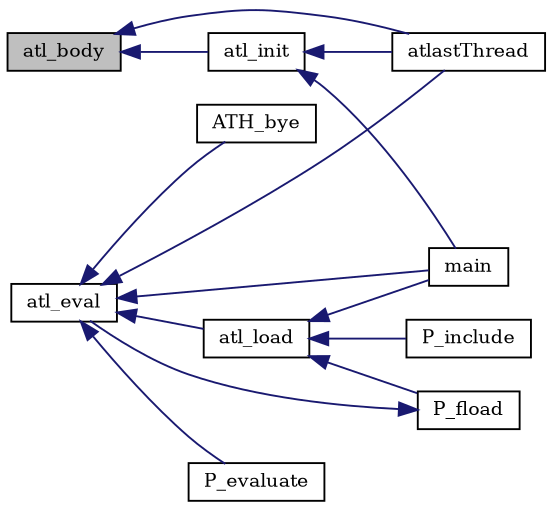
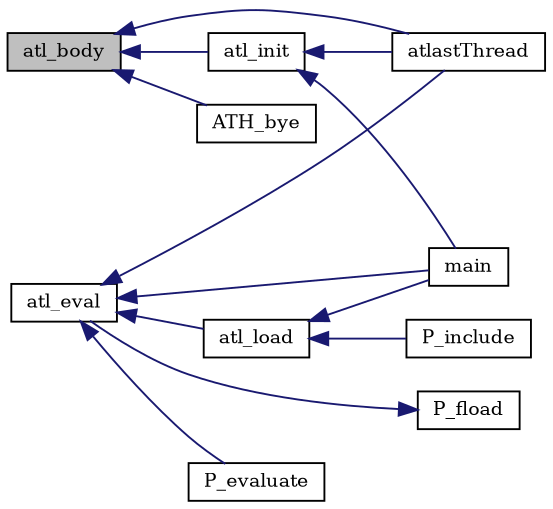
  digraph {
    fontname="DejaVu Serif"
    rankdir=LR
    node [color=black fillcolor=white fontname="DejaVu Serif" fontsize=10 shape=record style=filled]
    edge [color=midnightblue dir=back fontname="DejaVu Serif" fontsize=10 labelfontname=Helvetica labelfontsize=10 style=solid]
    n1 [fillcolor=grey75 fontcolor=black height=0.2 label=atl_body width=0.4]
    n2 [height=0.2 label=atl_init width=0.4]
    n3 [height=0.2 label=atlastThread width=0.4]
    n4 [height=0.2 label=main width=0.4]
    n5 [height=0.2 label=atl_eval width=0.4]
    n6 [height=0.2 label=ATH_bye width=0.4]
    n7 [height=0.2 label=P_evaluate width=0.4]
    n8 [height=0.2 label=atl_load width=0.4]
    n9 [height=0.2 label=P_fload width=0.4]
    n10 [height=0.2 label=P_include width=0.4]
    n1 -> n2
    n1 -> n3
    n2 -> n3
    n2 -> n4
    n5 -> n3
    n5 -> n4
-   n5 -> n6
+   n1 -> n6
    n5 -> n7
    n5 -> n8
    n8 -> n4
-   n8 -> n9
    n8 -> n10
    n9 -> n5
  }
